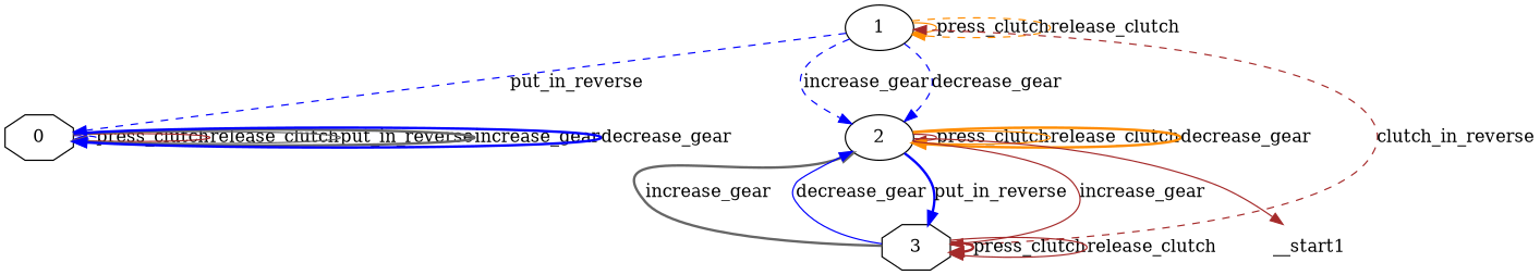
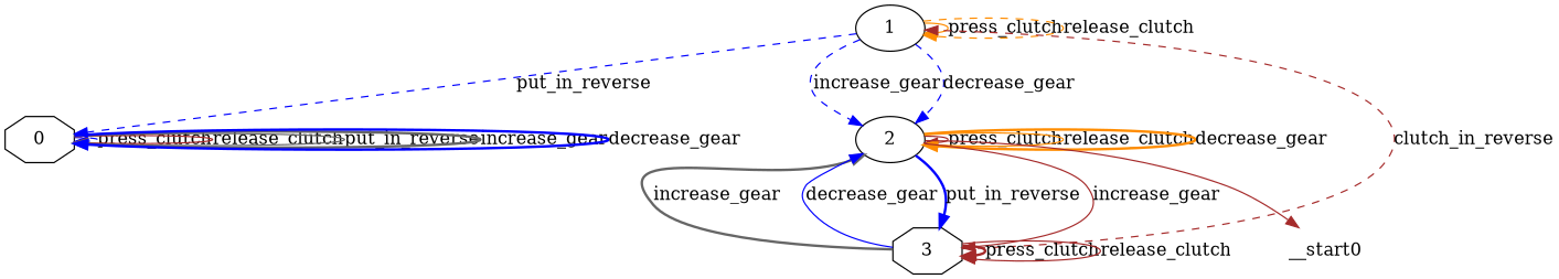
  digraph {
    node [shape=octagon]
    edge [color=blue style=solid]
    n1 [label=0]
    n2 [label=1 shape=ellipse]
    n3 [label=2 shape=ellipse]
    n4 [label=3]
-   __start0 [shape=none label=__start1]
+   __start0 [shape=none]
    n1 -> n1 [label=press_clutch style=dashed]
    n1 -> n1 [color=brown label=release_clutch]
    n1 -> n1 [color=gray40 label=put_in_reverse]
    n1 -> n1 [color=gray40 label=increase_gear style=bold]
    n1 -> n1 [label=decrease_gear style=bold]
    n2 -> n1 [label=put_in_reverse style=dashed]
    n2 -> n2 [color=darkorange label=press_clutch]
    n2 -> n2 [color=darkorange label=release_clutch style=dashed]
    n2 -> n3 [label=increase_gear style=dashed]
    n2 -> n3 [label=decrease_gear style=dashed]
    n3 -> n3 [color=brown label=press_clutch]
    n3 -> n3 [color=darkorange label=release_clutch]
    n3 -> n3 [color=darkorange label=decrease_gear style=bold]
    n3 -> n4 [label=put_in_reverse style=bold]
    n3 -> n4 [color=brown label=increase_gear]
    n3 -> __start0 [color=brown]
    n4 -> n2 [color=brown label=clutch_in_reverse style=dashed]
    n4 -> n3 [color=gray40 label=increase_gear style=bold]
    n4 -> n3 [label=decrease_gear]
    n4 -> n4 [color=brown label=press_clutch style=bold]
    n4 -> n4 [color=brown label=release_clutch]
  }
